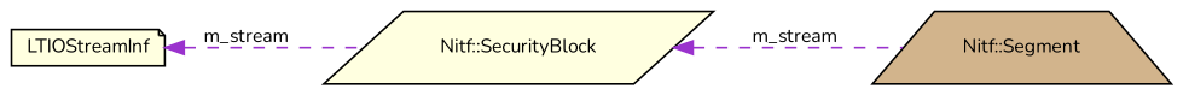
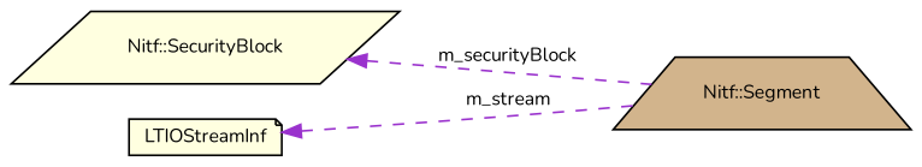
  digraph {
    fontname=Nunito
    rankdir=LR
    node [color=black fillcolor=lightyellow fontname=Nunito fontsize=10 style=filled]
    edge [color=darkorchid3 dir=back fontname=Nunito fontsize=10 labelfontname=Helvetica labelfontsize=10 style=dashed]
    n1 [fillcolor=tan height=0.2 label="Nitf::Segment" shape=trapezium width=0.4]
    n2 [height=0.2 label="Nitf::SecurityBlock" shape=parallelogram width=0.4]
    n3 [height=0.2 label=LTIOStreamInf shape=note width=0.4]
-   n2 -> n1 [label=" m_stream"]
-   n3 -> n2 [label=" m_stream"]
+   n2 -> n1 [label=" m_securityBlock"]
+   n3 -> n1 [label=" m_stream"]
  }
